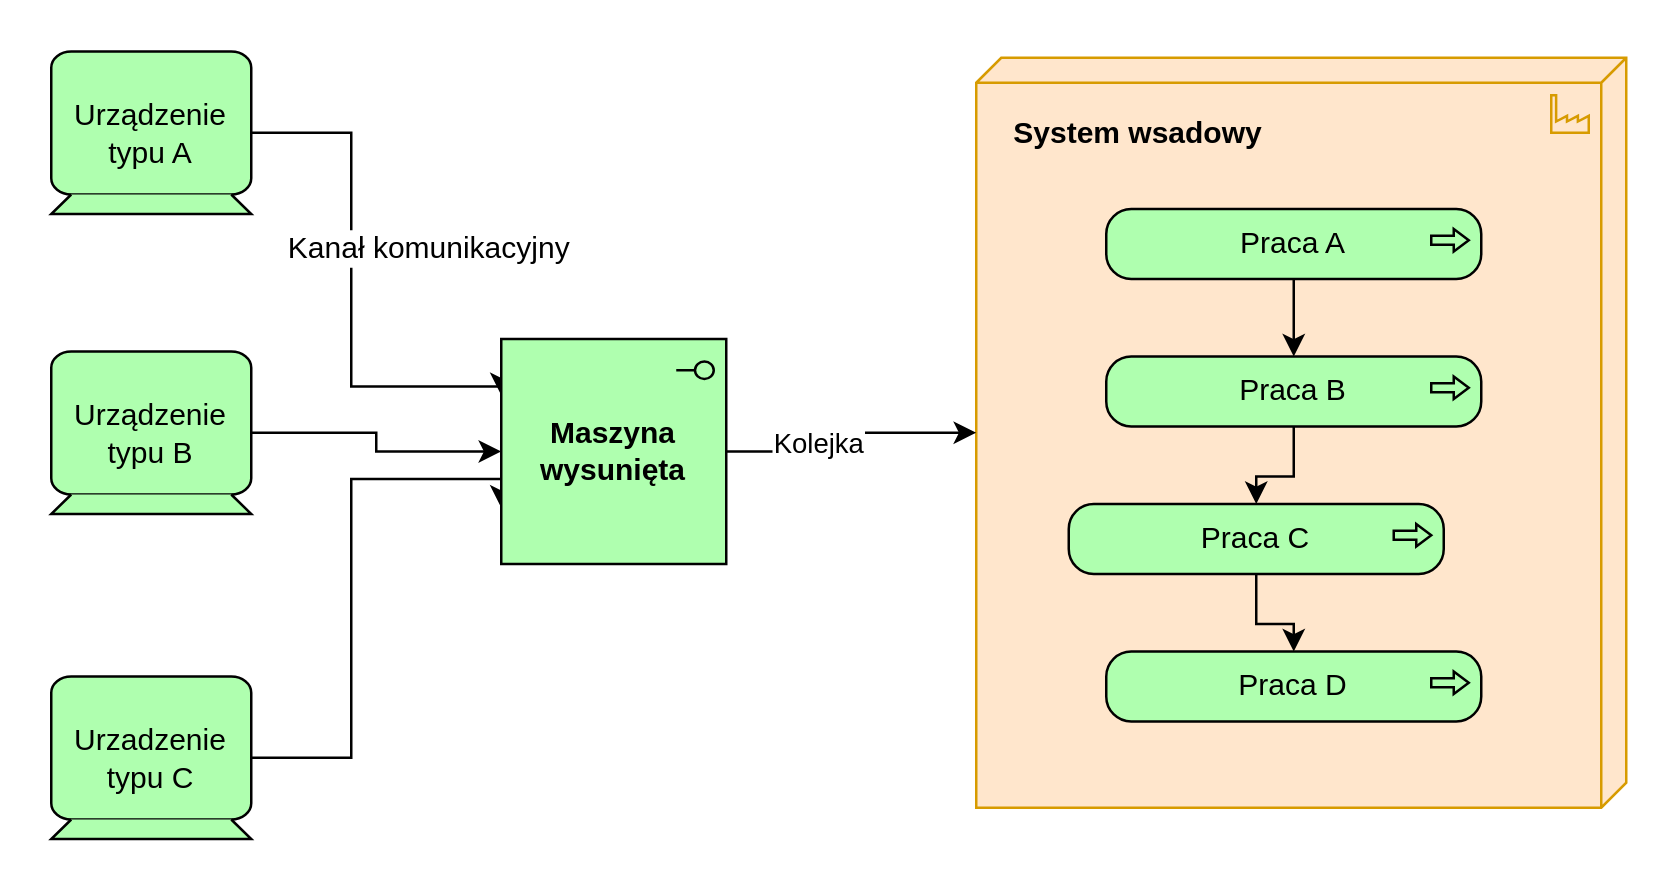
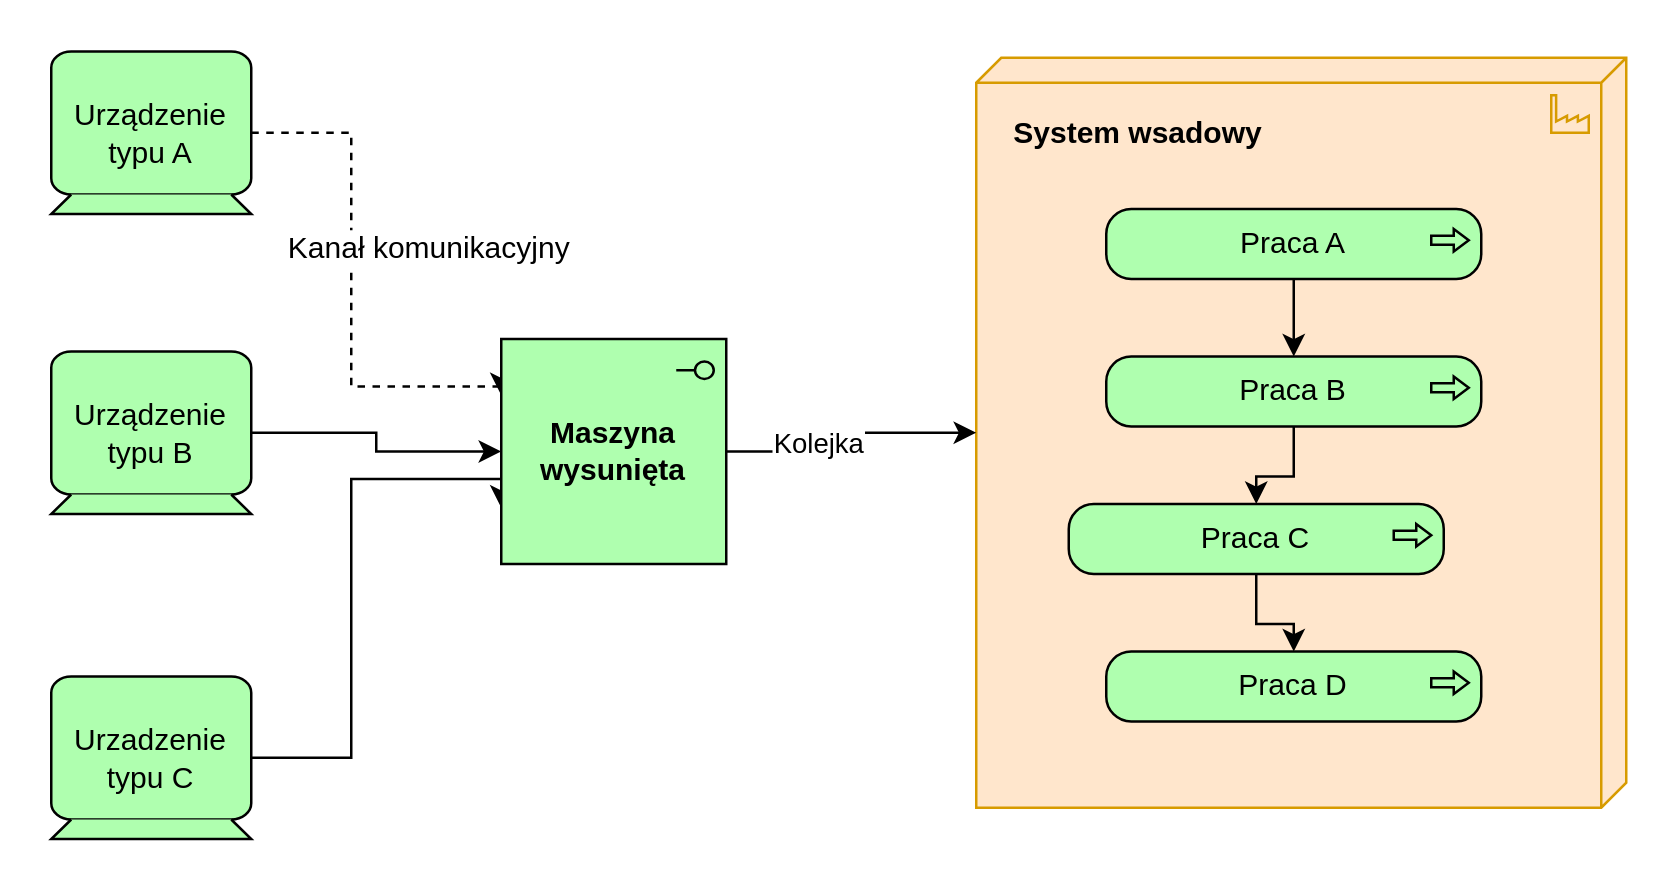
  <mxCell id="0" />
  <mxCell id="1" parent="0" />
  <mxCell id="2" value="" style="html=1;outlineConnect=0;whiteSpace=wrap;fillColor=#ffe6cc;strokeColor=#d79b00;shape=mxgraph.archimate3.tech;techType=facility;" vertex="1" parent="1"><mxGeometry x="390" y="22.5" width="260" height="300" as="geometry" /></mxCell>
- <mxCell id="3" style="edgeStyle=orthogonalEdgeStyle;rounded=0;orthogonalLoop=1;jettySize=auto;html=1;entryX=0;entryY=0.25;entryDx=0;entryDy=0;entryPerimeter=0;" edge="1" parent="1" source="5" target="11"><mxGeometry relative="1" as="geometry"><Array as="points"><mxPoint x="140" y="53" /><mxPoint x="140" y="154" /></Array></mxGeometry></mxCell>
+ <mxCell id="3" style="edgeStyle=orthogonalEdgeStyle;rounded=0;orthogonalLoop=1;jettySize=auto;html=1;entryX=0;entryY=0.25;entryDx=0;entryDy=0;entryPerimeter=0;dashed=1;" edge="1" parent="1" source="5" target="11"><mxGeometry relative="1" as="geometry"><Array as="points"><mxPoint x="140" y="53" /><mxPoint x="140" y="154" /></Array></mxGeometry></mxCell>
  <mxCell id="4" value="Kanał komunikacyjny" style="text;html=1;resizable=0;points=[];align=center;verticalAlign=middle;labelBackgroundColor=#ffffff;" vertex="1" connectable="0" parent="3"><mxGeometry x="-0.224" y="-2" relative="1" as="geometry"><mxPoint x="32" y="6" as="offset" /></mxGeometry></mxCell>
  <mxCell id="5" value="Urządzenie&lt;br&gt;typu A" style="html=1;outlineConnect=0;whiteSpace=wrap;fillColor=#AFFFAF;strokeColor=#000000;shape=mxgraph.archimate3.device;" vertex="1" parent="1"><mxGeometry x="20" y="20" width="80" height="65" as="geometry" /></mxCell>
  <mxCell id="6" style="edgeStyle=orthogonalEdgeStyle;rounded=0;orthogonalLoop=1;jettySize=auto;html=1;" edge="1" parent="1" source="7" target="11"><mxGeometry relative="1" as="geometry" /></mxCell>
  <mxCell id="7" value="Urządzenie typu B" style="html=1;outlineConnect=0;whiteSpace=wrap;fillColor=#AFFFAF;strokeColor=#000000;shape=mxgraph.archimate3.device;" vertex="1" parent="1"><mxGeometry x="20" y="140" width="80" height="65" as="geometry" /></mxCell>
  <mxCell id="8" style="edgeStyle=orthogonalEdgeStyle;rounded=0;orthogonalLoop=1;jettySize=auto;html=1;entryX=0;entryY=0.75;entryDx=0;entryDy=0;entryPerimeter=0;" edge="1" parent="1" source="9" target="11"><mxGeometry relative="1" as="geometry"><Array as="points"><mxPoint x="140" y="303" /><mxPoint x="140" y="191" /></Array></mxGeometry></mxCell>
  <mxCell id="9" value="Urzadzenie typu C" style="html=1;outlineConnect=0;whiteSpace=wrap;fillColor=#AFFFAF;strokeColor=#000000;shape=mxgraph.archimate3.device;" vertex="1" parent="1"><mxGeometry x="20" y="270" width="80" height="65" as="geometry" /></mxCell>
  <mxCell id="10" value="Kolejka" style="edgeStyle=orthogonalEdgeStyle;rounded=0;orthogonalLoop=1;jettySize=auto;html=1;" edge="1" parent="1" source="11" target="2"><mxGeometry y="13" relative="1" as="geometry"><mxPoint y="1" as="offset" /></mxGeometry></mxCell>
  <mxCell id="11" value="Maszyna wysunięta" style="html=1;outlineConnect=0;whiteSpace=wrap;fillColor=#AFFFAF;strokeColor=#000000;shape=mxgraph.archimate3.application;appType=interface;archiType=square;fontStyle=1" vertex="1" parent="1"><mxGeometry x="200" y="135" width="90" height="90" as="geometry" /></mxCell>
  <mxCell id="12" value="" style="edgeStyle=orthogonalEdgeStyle;rounded=0;orthogonalLoop=1;jettySize=auto;html=1;" edge="1" parent="1" source="13" target="15"><mxGeometry relative="1" as="geometry" /></mxCell>
  <mxCell id="13" value="Praca A" style="html=1;outlineConnect=0;whiteSpace=wrap;fillColor=#AFFFAF;strokeColor=#000000;shape=mxgraph.archimate3.application;appType=proc;archiType=rounded;" vertex="1" parent="1"><mxGeometry x="442" y="83" width="150" height="28" as="geometry" /></mxCell>
  <mxCell id="14" value="" style="edgeStyle=orthogonalEdgeStyle;rounded=0;orthogonalLoop=1;jettySize=auto;html=1;" edge="1" parent="1" source="15" target="17"><mxGeometry relative="1" as="geometry" /></mxCell>
  <mxCell id="15" value="Praca B" style="html=1;outlineConnect=0;whiteSpace=wrap;fillColor=#AFFFAF;strokeColor=#000000;shape=mxgraph.archimate3.application;appType=proc;archiType=rounded;" vertex="1" parent="1"><mxGeometry x="442" y="142" width="150" height="28" as="geometry" /></mxCell>
  <mxCell id="16" value="" style="edgeStyle=orthogonalEdgeStyle;rounded=0;orthogonalLoop=1;jettySize=auto;html=1;" edge="1" parent="1" source="17" target="18"><mxGeometry relative="1" as="geometry" /></mxCell>
  <mxCell id="17" value="Praca C" style="html=1;outlineConnect=0;whiteSpace=wrap;fillColor=#AFFFAF;strokeColor=#000000;shape=mxgraph.archimate3.application;appType=proc;archiType=rounded;" vertex="1" parent="1"><mxGeometry x="427" y="201" width="150" height="28" as="geometry" /></mxCell>
  <mxCell id="18" value="Praca D" style="html=1;outlineConnect=0;whiteSpace=wrap;fillColor=#AFFFAF;strokeColor=#000000;shape=mxgraph.archimate3.application;appType=proc;archiType=rounded;" vertex="1" parent="1"><mxGeometry x="442" y="260" width="150" height="28" as="geometry" /></mxCell>
  <mxCell id="19" value="System wsadowy" style="text;html=1;strokeColor=none;fillColor=none;align=center;verticalAlign=middle;whiteSpace=wrap;rounded=0;fontStyle=1" vertex="1" parent="1"><mxGeometry x="400" y="43" width="110" height="20" as="geometry" /></mxCell>
